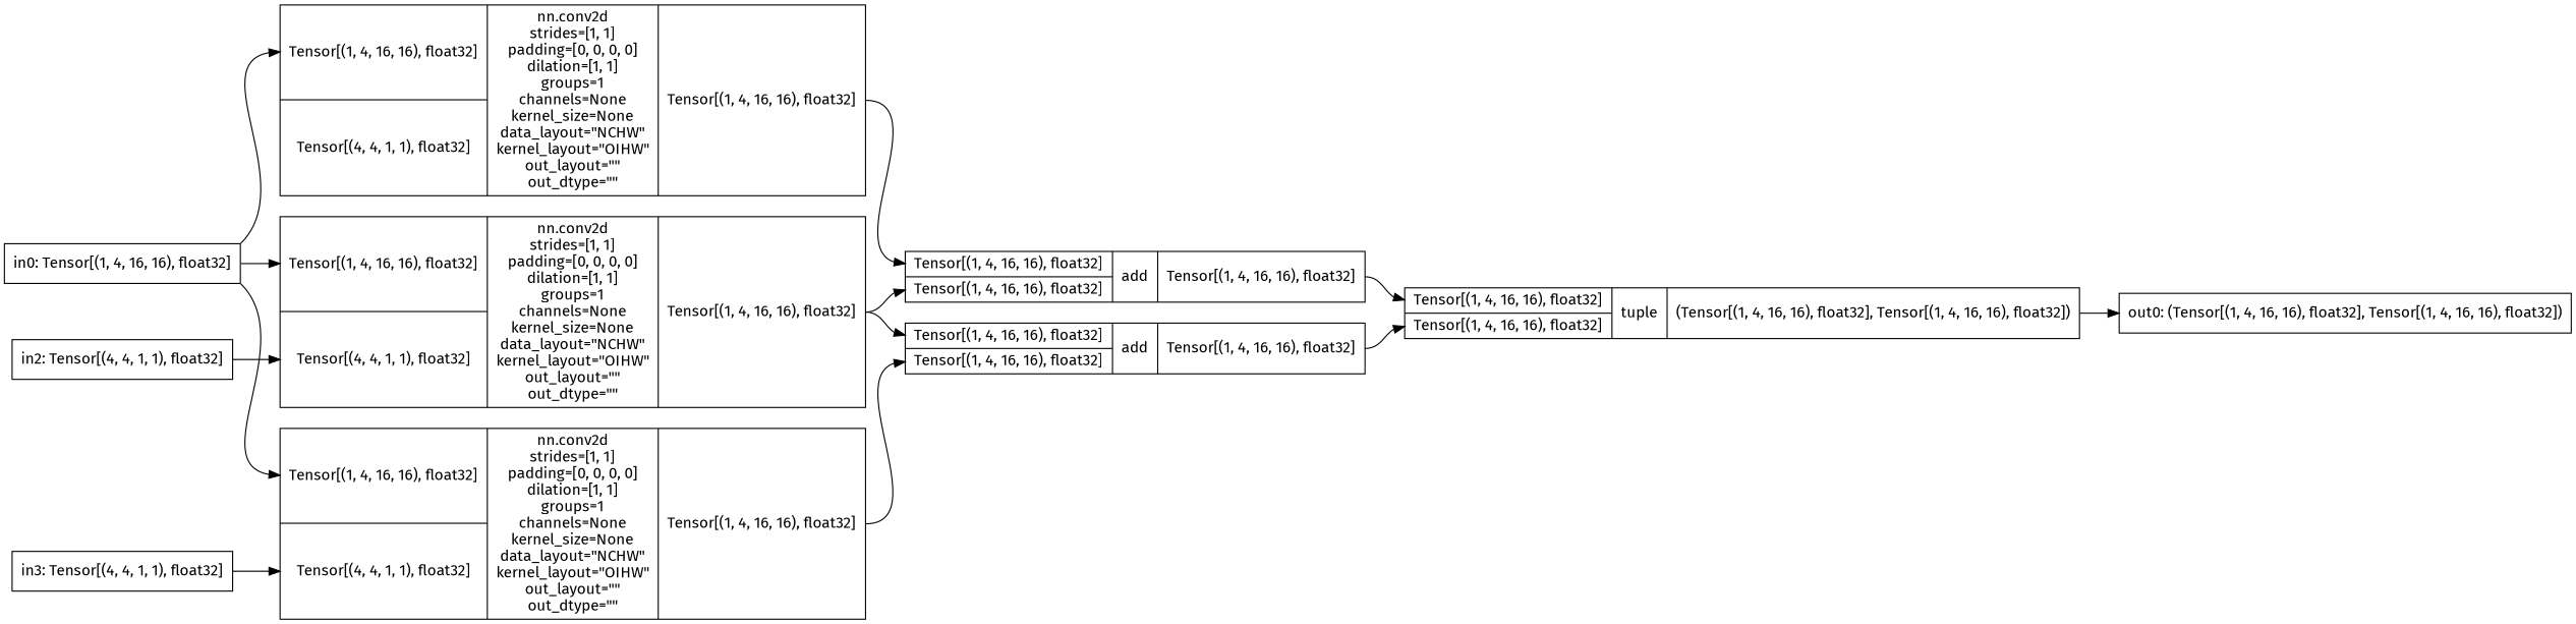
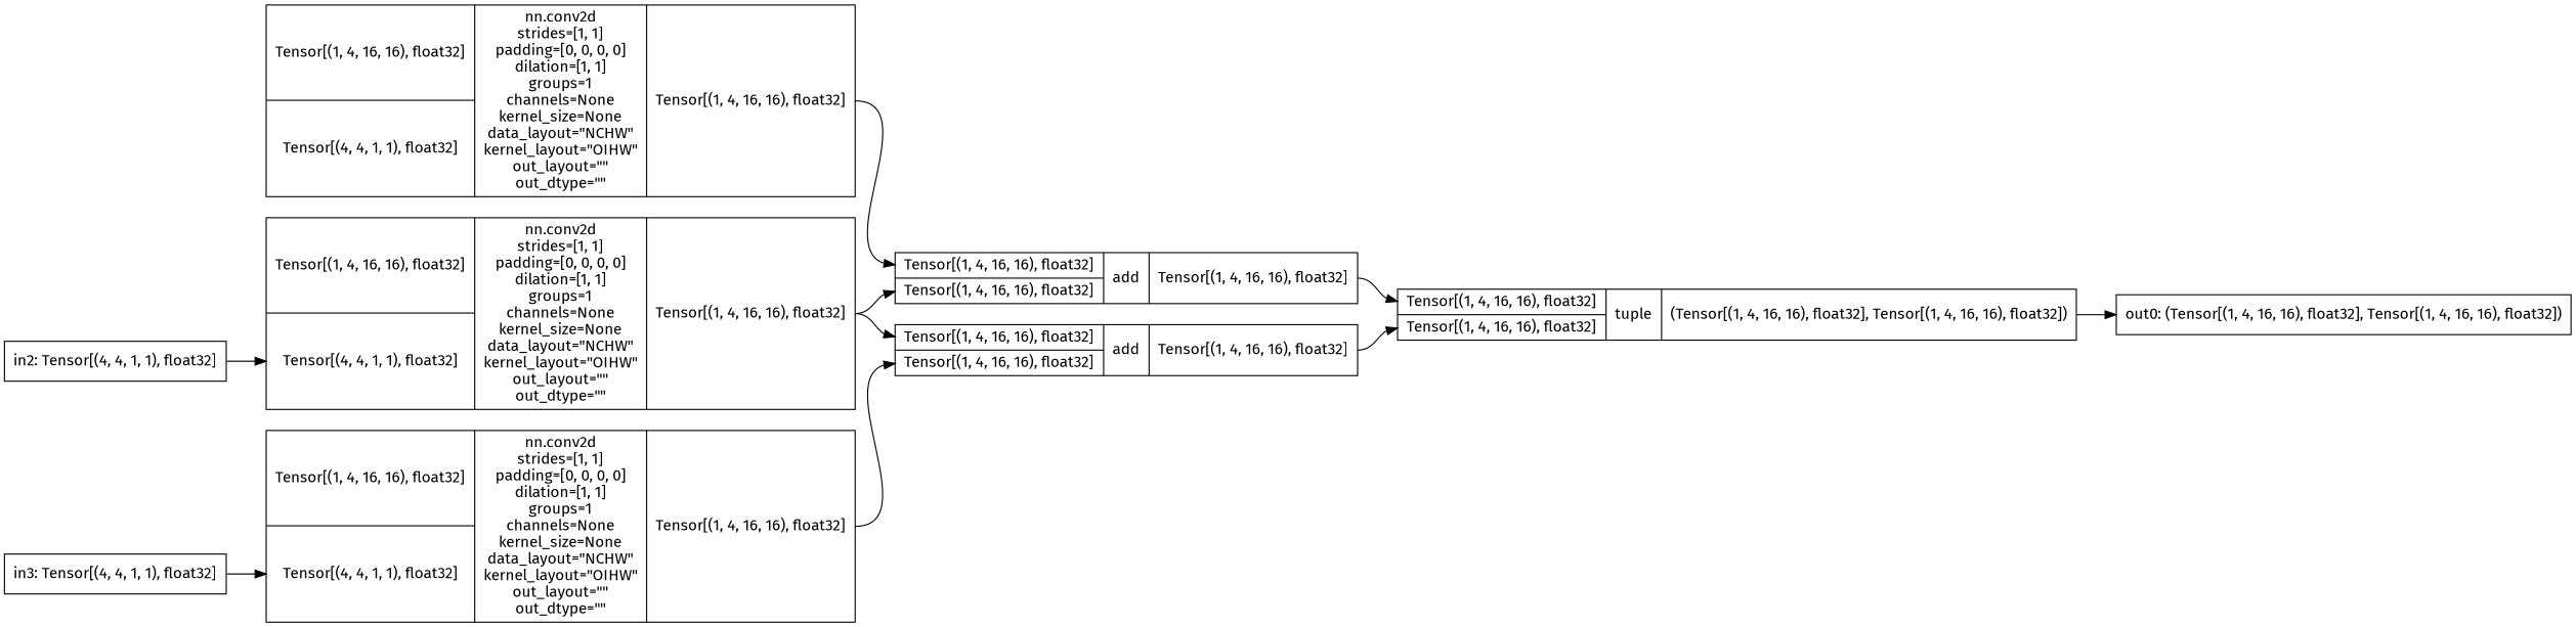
  digraph {
    fontname="Fira Sans"
    rankdir=LR
    node [fontname="Fira Sans" shape=record]
    edge [fontname="Fira Sans" headport=i0 tailport=o0]
-   n1 [label="in0: Tensor[(1, 4, 16, 16), float32]"]
    n2 [label="{{<i0>Tensor[(1, 4, 16, 16), float32]|<i1>Tensor[(4, 4, 1, 1), float32]}|nn.conv2d\nstrides=[1, 1]\npadding=[0, 0, 0, 0]\ndilation=[1, 1]\ngroups=1\nchannels=None\nkernel_size=None\ndata_layout=\"NCHW\"\nkernel_layout=\"OIHW\"\nout_layout=\"\"\nout_dtype=\"\"|{<o0>Tensor[(1, 4, 16, 16), float32]}}"]
    n3 [label="{{<i0>Tensor[(1, 4, 16, 16), float32]|<i1>Tensor[(4, 4, 1, 1), float32]}|nn.conv2d\nstrides=[1, 1]\npadding=[0, 0, 0, 0]\ndilation=[1, 1]\ngroups=1\nchannels=None\nkernel_size=None\ndata_layout=\"NCHW\"\nkernel_layout=\"OIHW\"\nout_layout=\"\"\nout_dtype=\"\"|{<o0>Tensor[(1, 4, 16, 16), float32]}}"]
    n4 [label="{{<i0>Tensor[(1, 4, 16, 16), float32]|<i1>Tensor[(4, 4, 1, 1), float32]}|nn.conv2d\nstrides=[1, 1]\npadding=[0, 0, 0, 0]\ndilation=[1, 1]\ngroups=1\nchannels=None\nkernel_size=None\ndata_layout=\"NCHW\"\nkernel_layout=\"OIHW\"\nout_layout=\"\"\nout_dtype=\"\"|{<o0>Tensor[(1, 4, 16, 16), float32]}}"]
    n5 [label="{{<i0>Tensor[(1, 4, 16, 16), float32]|<i1>Tensor[(1, 4, 16, 16), float32]}|add\n|{<o0>Tensor[(1, 4, 16, 16), float32]}}"]
    n6 [label="{{<i0>Tensor[(1, 4, 16, 16), float32]|<i1>Tensor[(1, 4, 16, 16), float32]}|add\n|{<o0>Tensor[(1, 4, 16, 16), float32]}}"]
    n7 [label="{{<i0>Tensor[(1, 4, 16, 16), float32]|<i1>Tensor[(1, 4, 16, 16), float32]}|tuple\n|{<o0>(Tensor[(1, 4, 16, 16), float32], Tensor[(1, 4, 16, 16), float32])}}"]
    n8 [label="in2: Tensor[(4, 4, 1, 1), float32]"]
    n9 [label="out0: (Tensor[(1, 4, 16, 16), float32], Tensor[(1, 4, 16, 16), float32])"]
    n10 [label="in3: Tensor[(4, 4, 1, 1), float32]"]
-   n1 -> n2
-   n1 -> n3
-   n1 -> n4
    n2 -> n5
    n3 -> n5 [headport=i1]
    n3 -> n6
    n4 -> n6 [headport=i1]
    n5 -> n7
    n6 -> n7 [headport=i1]
    n7 -> n9
    n8 -> n3 [headport=i1]
    n10 -> n4 [headport=i1]
  }
